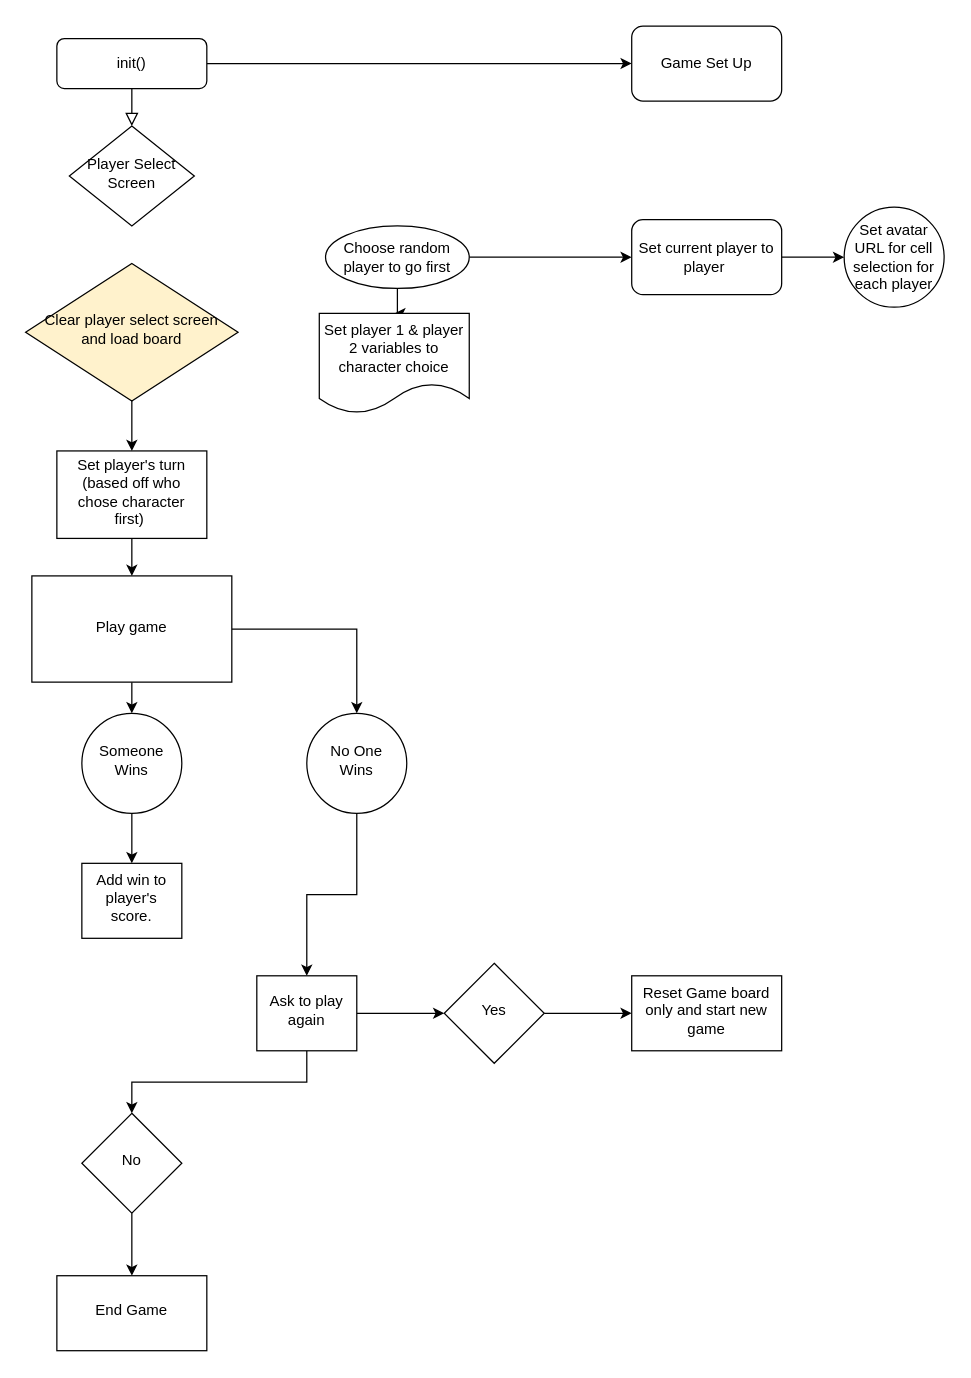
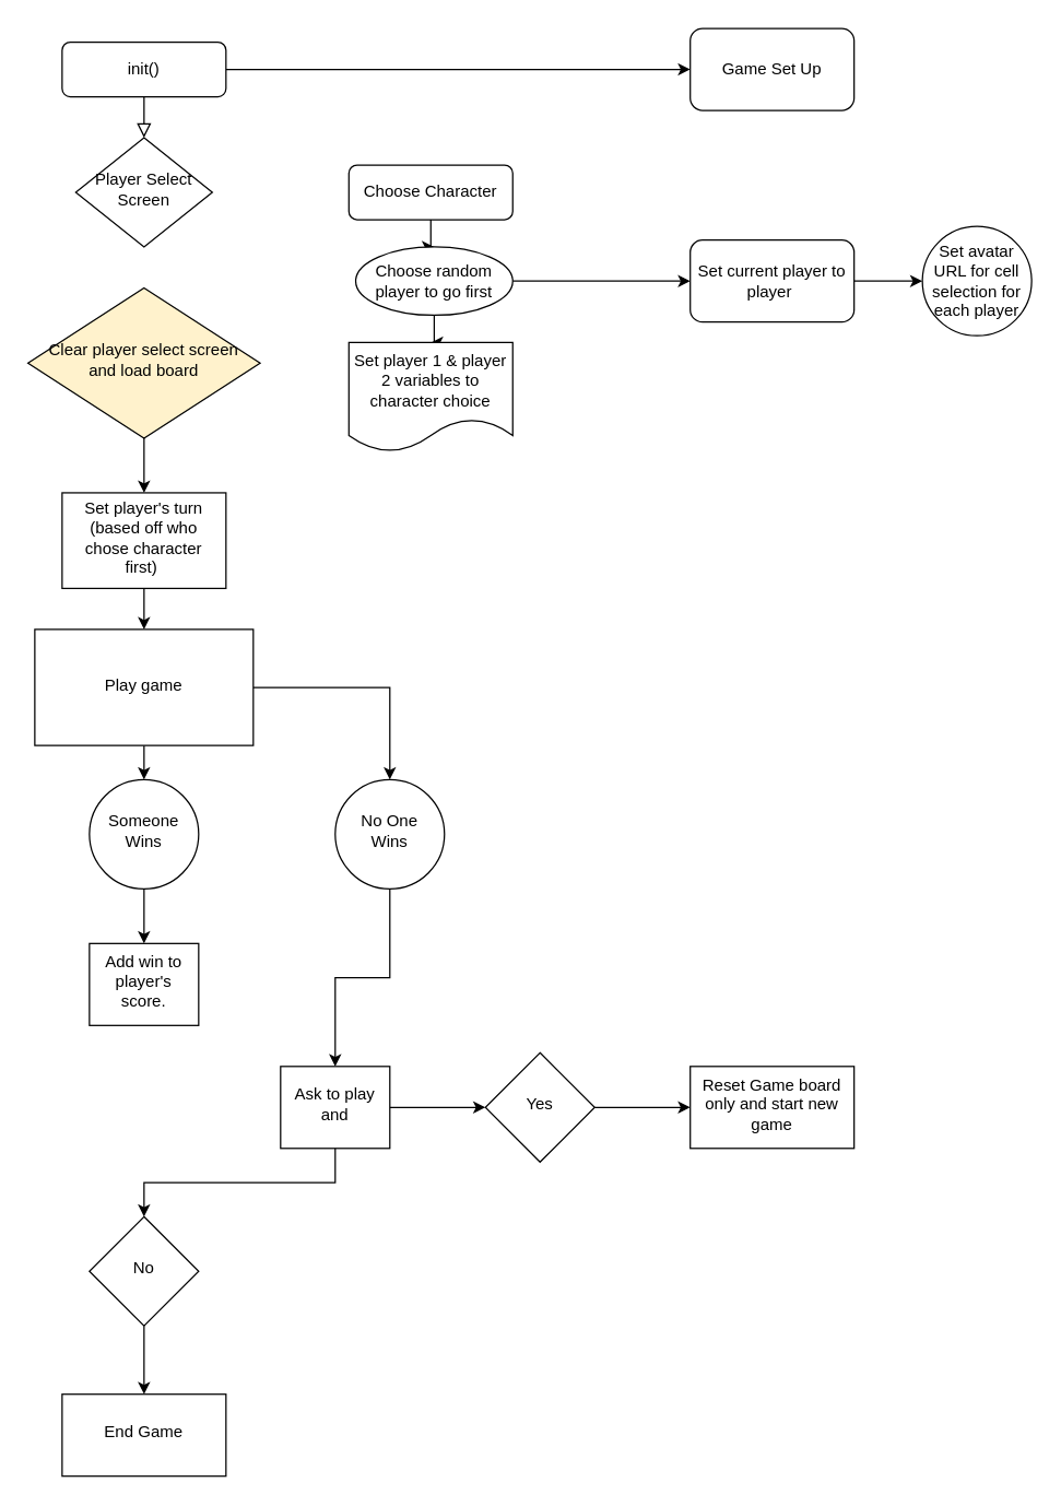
  <mxCell id="0" />
  <mxCell id="1" parent="0" />
  <mxCell id="2" value="" style="rounded=0;html=1;jettySize=auto;orthogonalLoop=1;fontSize=11;endArrow=block;endFill=0;endSize=8;strokeWidth=1;shadow=0;labelBackgroundColor=none;edgeStyle=orthogonalEdgeStyle;" parent="1" source="4" target="5" edge="1"><mxGeometry relative="1" as="geometry" /></mxCell>
  <mxCell id="3" value="" style="edgeStyle=orthogonalEdgeStyle;rounded=0;orthogonalLoop=1;jettySize=auto;html=1;" edge="1" parent="1" source="4" target="16"><mxGeometry relative="1" as="geometry" /></mxCell>
  <mxCell id="4" value="init()" style="rounded=1;whiteSpace=wrap;html=1;fontSize=12;glass=0;strokeWidth=1;shadow=0;" parent="1" vertex="1"><mxGeometry x="45" y="30" width="120" height="40" as="geometry" /></mxCell>
  <mxCell id="5" value="Player Select Screen" style="rhombus;whiteSpace=wrap;html=1;shadow=0;fontFamily=Helvetica;fontSize=12;align=center;strokeWidth=1;spacing=6;spacingTop=-4;" parent="1" vertex="1"><mxGeometry x="55" y="100" width="100" height="80" as="geometry" /></mxCell>
+ <mxCell id="6" value="" style="edgeStyle=orthogonalEdgeStyle;rounded=0;orthogonalLoop=1;jettySize=auto;html=1;" edge="1" parent="1" source="7" target="10"><mxGeometry relative="1" as="geometry" /></mxCell>
+ <mxCell id="7" value="Choose Character" style="rounded=1;whiteSpace=wrap;html=1;fontSize=12;glass=0;strokeWidth=1;shadow=0;" parent="1" vertex="1"><mxGeometry x="255" y="120" width="120" height="40" as="geometry" /></mxCell>
  <mxCell id="8" value="" style="edgeStyle=orthogonalEdgeStyle;rounded=0;orthogonalLoop=1;jettySize=auto;html=1;" edge="1" parent="1" source="10" target="11"><mxGeometry relative="1" as="geometry" /></mxCell>
  <mxCell id="9" style="edgeStyle=orthogonalEdgeStyle;rounded=0;orthogonalLoop=1;jettySize=auto;html=1;entryX=0;entryY=0.5;entryDx=0;entryDy=0;" edge="1" parent="1" source="10" target="18"><mxGeometry relative="1" as="geometry" /></mxCell>
  <mxCell id="10" value="Choose random player to go first" style="ellipse;whiteSpace=wrap;html=1;rounded=1;glass=0;strokeWidth=1;shadow=0;" vertex="1" parent="1"><mxGeometry x="260" y="180" width="115" height="50" as="geometry" /></mxCell>
  <mxCell id="11" value="Set player 1 &amp;amp; player 2 variables to character choice" style="shape=document;whiteSpace=wrap;html=1;boundedLbl=1;rounded=1;glass=0;strokeWidth=1;shadow=0;" vertex="1" parent="1"><mxGeometry x="255" y="250" width="120" height="80" as="geometry" /></mxCell>
  <mxCell id="12" value="" style="edgeStyle=orthogonalEdgeStyle;rounded=0;orthogonalLoop=1;jettySize=auto;html=1;" edge="1" parent="1" source="13" target="15"><mxGeometry relative="1" as="geometry" /></mxCell>
  <mxCell id="13" value="Clear player select screen and load board&lt;br&gt;" style="rhombus;whiteSpace=wrap;html=1;shadow=0;strokeWidth=1;spacing=6;spacingTop=-4;rounded=0;fillColor=#fff2cc;" vertex="1" parent="1"><mxGeometry x="20" y="210" width="170" height="110" as="geometry" /></mxCell>
  <mxCell id="14" value="" style="edgeStyle=orthogonalEdgeStyle;rounded=0;orthogonalLoop=1;jettySize=auto;html=1;" edge="1" parent="1" source="15" target="21"><mxGeometry relative="1" as="geometry" /></mxCell>
  <mxCell id="15" value="Set player's turn (based off who chose character first)&amp;nbsp;" style="rounded=0;whiteSpace=wrap;html=1;shadow=0;strokeWidth=1;spacing=6;spacingTop=-4;" vertex="1" parent="1"><mxGeometry x="45" y="360" width="120" height="70" as="geometry" /></mxCell>
  <mxCell id="16" value="Game Set Up" style="whiteSpace=wrap;html=1;rounded=1;glass=0;strokeWidth=1;shadow=0;" vertex="1" parent="1"><mxGeometry x="505" y="20" width="120" height="60" as="geometry" /></mxCell>
  <mxCell id="17" value="" style="edgeStyle=orthogonalEdgeStyle;rounded=0;orthogonalLoop=1;jettySize=auto;html=1;" edge="1" parent="1" source="18" target="36"><mxGeometry relative="1" as="geometry" /></mxCell>
  <mxCell id="18" value="Set current player to player&amp;nbsp;" style="rounded=1;whiteSpace=wrap;html=1;glass=0;strokeWidth=1;shadow=0;" vertex="1" parent="1"><mxGeometry x="505" y="175" width="120" height="60" as="geometry" /></mxCell>
  <mxCell id="19" value="" style="edgeStyle=orthogonalEdgeStyle;rounded=0;orthogonalLoop=1;jettySize=auto;html=1;" edge="1" parent="1" source="21" target="23"><mxGeometry relative="1" as="geometry" /></mxCell>
  <mxCell id="20" value="" style="edgeStyle=orthogonalEdgeStyle;rounded=0;orthogonalLoop=1;jettySize=auto;html=1;" edge="1" parent="1" source="21" target="26"><mxGeometry relative="1" as="geometry" /></mxCell>
  <mxCell id="21" value="Play game" style="rounded=0;whiteSpace=wrap;html=1;shadow=0;strokeWidth=1;spacing=6;spacingTop=-4;" vertex="1" parent="1"><mxGeometry x="25" y="460" width="160" height="85" as="geometry" /></mxCell>
  <mxCell id="22" value="" style="edgeStyle=orthogonalEdgeStyle;rounded=0;orthogonalLoop=1;jettySize=auto;html=1;" edge="1" parent="1" source="23" target="24"><mxGeometry relative="1" as="geometry" /></mxCell>
  <mxCell id="23" value="Someone Wins" style="ellipse;whiteSpace=wrap;html=1;rounded=0;shadow=0;strokeWidth=1;spacing=6;spacingTop=-4;" vertex="1" parent="1"><mxGeometry x="65" y="570" width="80" height="80" as="geometry" /></mxCell>
  <mxCell id="24" value="Add win to player's score." style="rounded=0;whiteSpace=wrap;html=1;shadow=0;strokeWidth=1;spacing=6;spacingTop=-4;" vertex="1" parent="1"><mxGeometry x="65" y="690" width="80" height="60" as="geometry" /></mxCell>
  <mxCell id="25" style="edgeStyle=orthogonalEdgeStyle;rounded=0;orthogonalLoop=1;jettySize=auto;html=1;exitX=0.5;exitY=1;exitDx=0;exitDy=0;entryX=0.5;entryY=0;entryDx=0;entryDy=0;" edge="1" parent="1" source="26" target="29"><mxGeometry relative="1" as="geometry"><mxPoint x="285" y="715" as="targetPoint" /></mxGeometry></mxCell>
  <mxCell id="26" value="No One Wins" style="ellipse;whiteSpace=wrap;html=1;rounded=0;shadow=0;strokeWidth=1;spacing=6;spacingTop=-4;" vertex="1" parent="1"><mxGeometry x="245" y="570" width="80" height="80" as="geometry" /></mxCell>
  <mxCell id="27" value="" style="edgeStyle=orthogonalEdgeStyle;rounded=0;orthogonalLoop=1;jettySize=auto;html=1;" edge="1" parent="1" source="29" target="31"><mxGeometry relative="1" as="geometry" /></mxCell>
  <mxCell id="28" value="" style="edgeStyle=orthogonalEdgeStyle;rounded=0;orthogonalLoop=1;jettySize=auto;html=1;exitX=0.5;exitY=1;exitDx=0;exitDy=0;" edge="1" parent="1" source="29" target="33"><mxGeometry relative="1" as="geometry" /></mxCell>
- <mxCell id="29" value="Ask to play again" style="rounded=0;whiteSpace=wrap;html=1;shadow=0;strokeWidth=1;spacing=6;spacingTop=-4;" vertex="1" parent="1"><mxGeometry x="205" y="780" width="80" height="60" as="geometry" /></mxCell>
+ <mxCell id="29" value="Ask to play and" style="rounded=0;whiteSpace=wrap;html=1;shadow=0;strokeWidth=1;spacing=6;spacingTop=-4;" vertex="1" parent="1"><mxGeometry x="205" y="780" width="80" height="60" as="geometry" /></mxCell>
  <mxCell id="30" value="" style="edgeStyle=orthogonalEdgeStyle;rounded=0;orthogonalLoop=1;jettySize=auto;html=1;" edge="1" parent="1" source="31" target="34"><mxGeometry relative="1" as="geometry" /></mxCell>
  <mxCell id="31" value="Yes" style="rhombus;whiteSpace=wrap;html=1;rounded=0;shadow=0;strokeWidth=1;spacing=6;spacingTop=-4;" vertex="1" parent="1"><mxGeometry x="355" y="770" width="80" height="80" as="geometry" /></mxCell>
  <mxCell id="32" value="" style="edgeStyle=orthogonalEdgeStyle;rounded=0;orthogonalLoop=1;jettySize=auto;html=1;" edge="1" parent="1" source="33" target="35"><mxGeometry relative="1" as="geometry" /></mxCell>
  <mxCell id="33" value="No" style="rhombus;whiteSpace=wrap;html=1;rounded=0;shadow=0;strokeWidth=1;spacing=6;spacingTop=-4;" vertex="1" parent="1"><mxGeometry x="65" y="890" width="80" height="80" as="geometry" /></mxCell>
  <mxCell id="34" value="Reset Game board only and start new game" style="rounded=0;whiteSpace=wrap;html=1;shadow=0;strokeWidth=1;spacing=6;spacingTop=-4;" vertex="1" parent="1"><mxGeometry x="505" y="780" width="120" height="60" as="geometry" /></mxCell>
  <mxCell id="35" value="End Game" style="rounded=0;whiteSpace=wrap;html=1;shadow=0;strokeWidth=1;spacing=6;spacingTop=-4;" vertex="1" parent="1"><mxGeometry x="45" y="1020" width="120" height="60" as="geometry" /></mxCell>
  <mxCell id="36" value="Set avatar URL for cell selection for each player" style="ellipse;whiteSpace=wrap;html=1;rounded=1;glass=0;strokeWidth=1;shadow=0;" vertex="1" parent="1"><mxGeometry x="675" y="165" width="80" height="80" as="geometry" /></mxCell>
